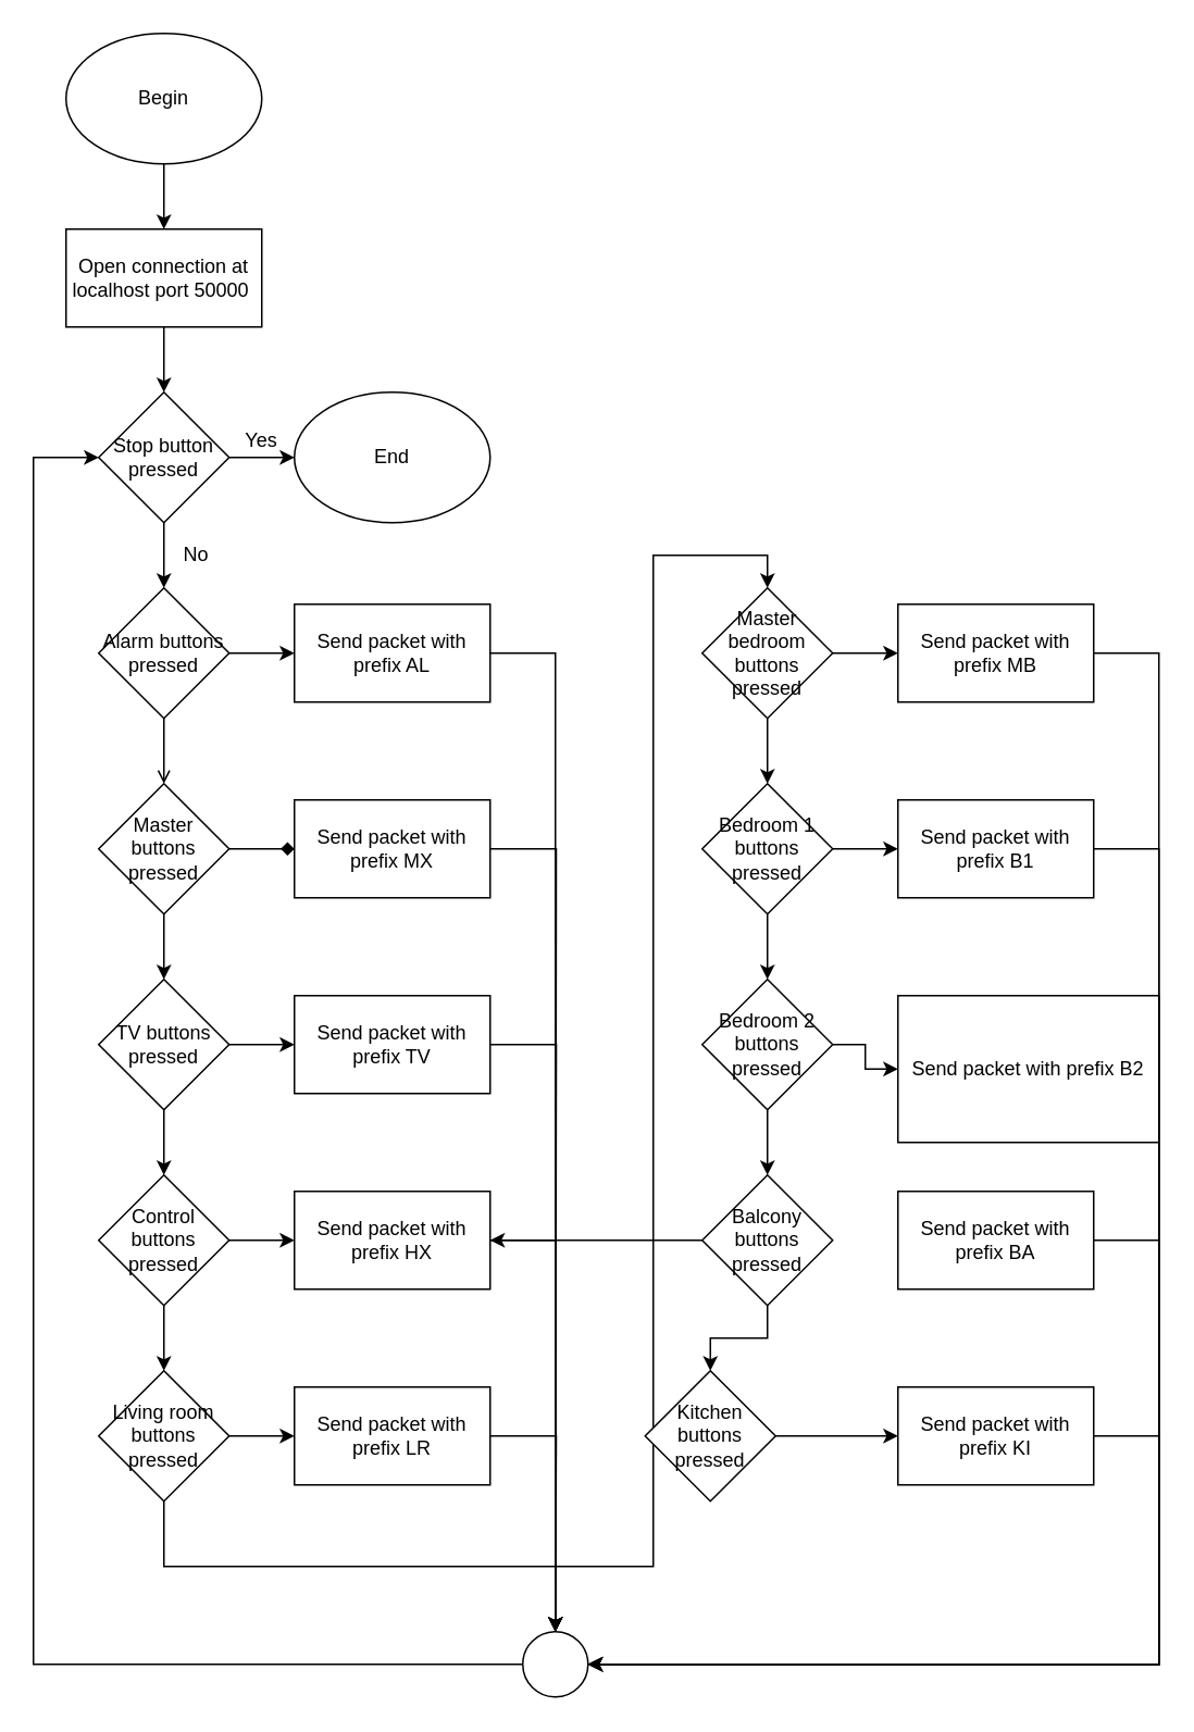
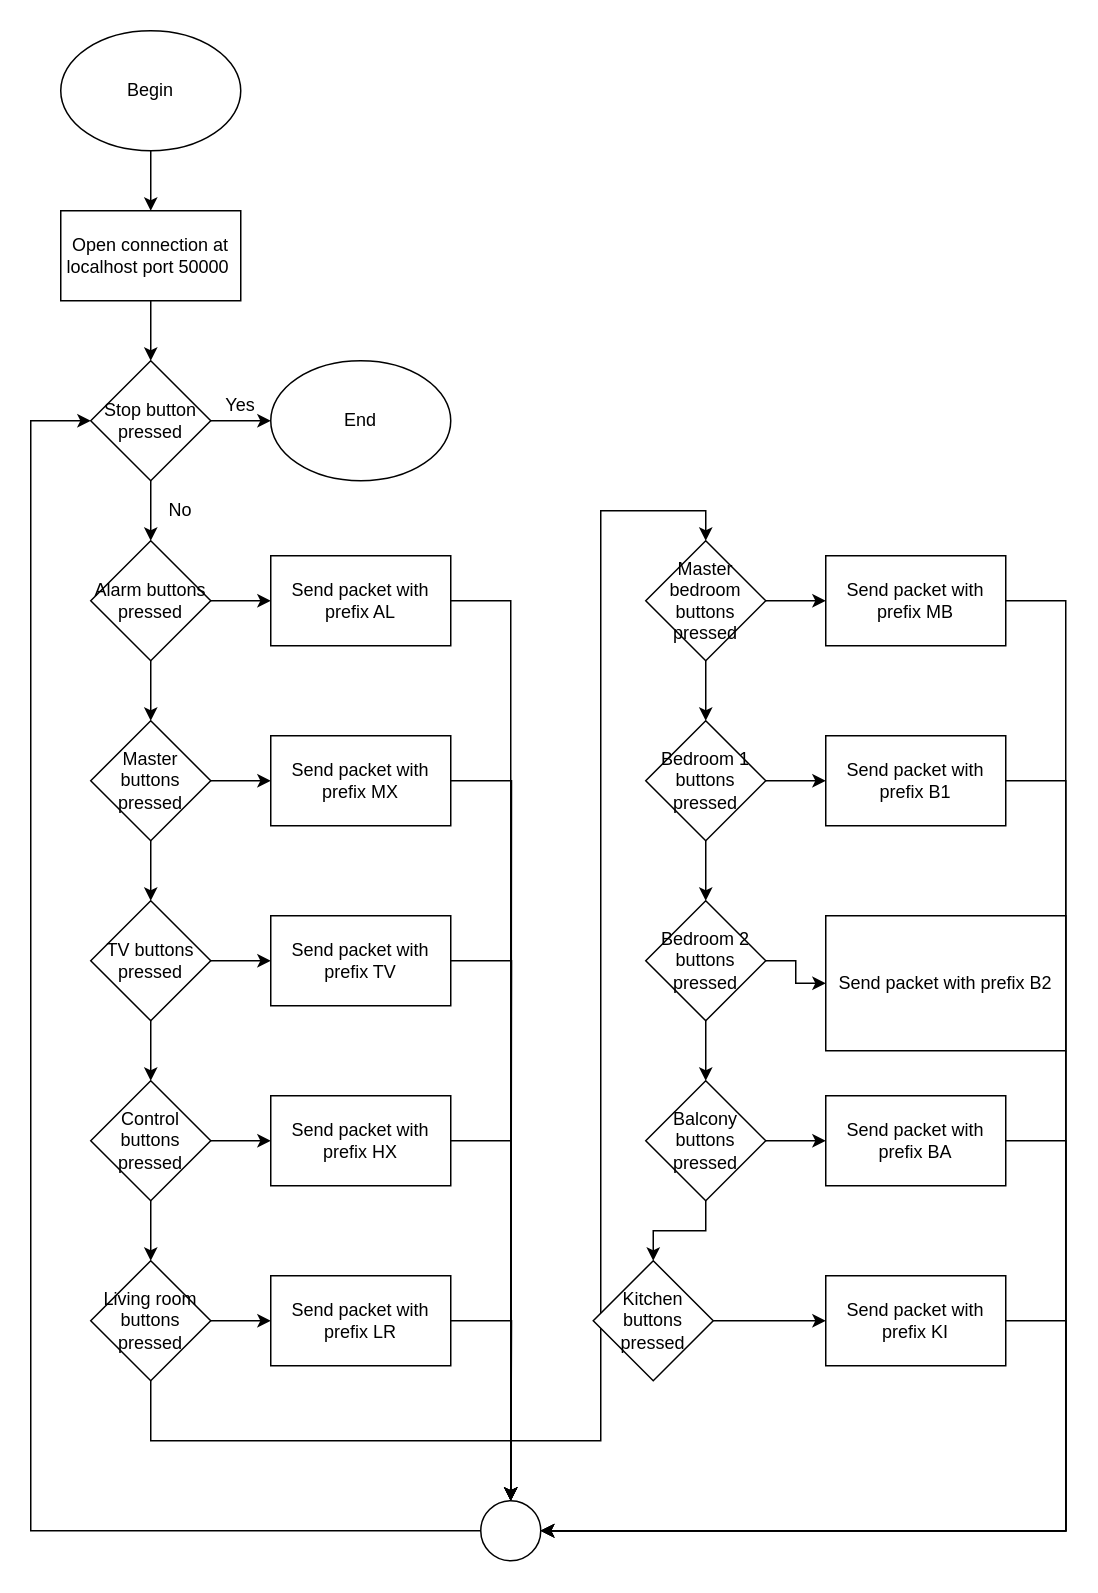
  <mxCell id="0" />
  <mxCell id="1" parent="0" />
  <mxCell id="2" value="" style="edgeStyle=orthogonalEdgeStyle;rounded=0;orthogonalLoop=1;jettySize=auto;html=1;" edge="1" parent="1" source="3" target="5"><mxGeometry relative="1" as="geometry" /></mxCell>
  <mxCell id="3" value="Begin" style="ellipse;whiteSpace=wrap;html=1;" vertex="1" parent="1"><mxGeometry x="40" y="20" width="120" height="80" as="geometry" /></mxCell>
  <mxCell id="4" value="" style="edgeStyle=orthogonalEdgeStyle;rounded=0;orthogonalLoop=1;jettySize=auto;html=1;" edge="1" parent="1" source="5" target="39"><mxGeometry relative="1" as="geometry" /></mxCell>
  <mxCell id="5" value="Open connection at localhost port 50000&amp;nbsp;" style="rounded=0;whiteSpace=wrap;html=1;" vertex="1" parent="1"><mxGeometry x="40" y="140" width="120" height="60" as="geometry" /></mxCell>
  <mxCell id="6" value="" style="edgeStyle=orthogonalEdgeStyle;rounded=0;orthogonalLoop=1;jettySize=auto;html=1;" edge="1" parent="1" source="8" target="36"><mxGeometry relative="1" as="geometry" /></mxCell>
- <mxCell id="7" value="" style="edgeStyle=orthogonalEdgeStyle;rounded=0;orthogonalLoop=1;jettySize=auto;html=1;endArrow=open;" edge="1" parent="1" source="8" target="11"><mxGeometry relative="1" as="geometry" /></mxCell>
+ <mxCell id="7" value="" style="edgeStyle=orthogonalEdgeStyle;rounded=0;orthogonalLoop=1;jettySize=auto;html=1;" edge="1" parent="1" source="8" target="11"><mxGeometry relative="1" as="geometry" /></mxCell>
  <mxCell id="8" value="Alarm buttons pressed" style="rhombus;whiteSpace=wrap;html=1;" vertex="1" parent="1"><mxGeometry x="60" y="360" width="80" height="80" as="geometry" /></mxCell>
  <mxCell id="9" value="" style="edgeStyle=orthogonalEdgeStyle;rounded=0;orthogonalLoop=1;jettySize=auto;html=1;" edge="1" parent="1" source="11" target="14"><mxGeometry relative="1" as="geometry" /></mxCell>
- <mxCell id="10" value="" style="edgeStyle=orthogonalEdgeStyle;rounded=0;orthogonalLoop=1;jettySize=auto;html=1;endArrow=diamond;" edge="1" parent="1" source="11" target="41"><mxGeometry relative="1" as="geometry" /></mxCell>
+ <mxCell id="10" value="" style="edgeStyle=orthogonalEdgeStyle;rounded=0;orthogonalLoop=1;jettySize=auto;html=1;" edge="1" parent="1" source="11" target="41"><mxGeometry relative="1" as="geometry" /></mxCell>
  <mxCell id="11" value="Master buttons pressed" style="rhombus;whiteSpace=wrap;html=1;" vertex="1" parent="1"><mxGeometry x="60" y="480" width="80" height="80" as="geometry" /></mxCell>
  <mxCell id="12" value="" style="edgeStyle=orthogonalEdgeStyle;rounded=0;orthogonalLoop=1;jettySize=auto;html=1;" edge="1" parent="1" source="14" target="17"><mxGeometry relative="1" as="geometry" /></mxCell>
  <mxCell id="13" value="" style="edgeStyle=orthogonalEdgeStyle;rounded=0;orthogonalLoop=1;jettySize=auto;html=1;" edge="1" parent="1" source="14" target="43"><mxGeometry relative="1" as="geometry" /></mxCell>
  <mxCell id="14" value="TV buttons pressed" style="rhombus;whiteSpace=wrap;html=1;" vertex="1" parent="1"><mxGeometry x="60" y="600" width="80" height="80" as="geometry" /></mxCell>
  <mxCell id="15" value="" style="edgeStyle=orthogonalEdgeStyle;rounded=0;orthogonalLoop=1;jettySize=auto;html=1;" edge="1" parent="1" source="17" target="20"><mxGeometry relative="1" as="geometry" /></mxCell>
  <mxCell id="16" value="" style="edgeStyle=orthogonalEdgeStyle;rounded=0;orthogonalLoop=1;jettySize=auto;html=1;" edge="1" parent="1" source="17" target="45"><mxGeometry relative="1" as="geometry" /></mxCell>
  <mxCell id="17" value="Control buttons pressed" style="rhombus;whiteSpace=wrap;html=1;" vertex="1" parent="1"><mxGeometry x="60" y="720" width="80" height="80" as="geometry" /></mxCell>
  <mxCell id="18" value="" style="edgeStyle=orthogonalEdgeStyle;rounded=0;orthogonalLoop=1;jettySize=auto;html=1;entryX=0.5;entryY=0;entryDx=0;entryDy=0;" edge="1" parent="1" source="20" target="23"><mxGeometry relative="1" as="geometry"><Array as="points"><mxPoint x="100" y="960" /><mxPoint x="400" y="960" /><mxPoint x="400" y="340" /><mxPoint x="470" y="340" /></Array></mxGeometry></mxCell>
  <mxCell id="19" value="" style="edgeStyle=orthogonalEdgeStyle;rounded=0;orthogonalLoop=1;jettySize=auto;html=1;" edge="1" parent="1" source="20" target="47"><mxGeometry relative="1" as="geometry" /></mxCell>
  <mxCell id="20" value="Living room buttons pressed" style="rhombus;whiteSpace=wrap;html=1;" vertex="1" parent="1"><mxGeometry x="60" y="840" width="80" height="80" as="geometry" /></mxCell>
  <mxCell id="21" value="" style="edgeStyle=orthogonalEdgeStyle;rounded=0;orthogonalLoop=1;jettySize=auto;html=1;" edge="1" parent="1" source="23" target="26"><mxGeometry relative="1" as="geometry" /></mxCell>
  <mxCell id="22" value="" style="edgeStyle=orthogonalEdgeStyle;rounded=0;orthogonalLoop=1;jettySize=auto;html=1;" edge="1" parent="1" source="23" target="49"><mxGeometry relative="1" as="geometry" /></mxCell>
  <mxCell id="23" value="Master bedroom buttons pressed" style="rhombus;whiteSpace=wrap;html=1;" vertex="1" parent="1"><mxGeometry x="430" y="360" width="80" height="80" as="geometry" /></mxCell>
  <mxCell id="24" value="" style="edgeStyle=orthogonalEdgeStyle;rounded=0;orthogonalLoop=1;jettySize=auto;html=1;" edge="1" parent="1" source="26" target="29"><mxGeometry relative="1" as="geometry" /></mxCell>
  <mxCell id="25" value="" style="edgeStyle=orthogonalEdgeStyle;rounded=0;orthogonalLoop=1;jettySize=auto;html=1;" edge="1" parent="1" source="26" target="51"><mxGeometry relative="1" as="geometry" /></mxCell>
  <mxCell id="26" value="Bedroom 1 buttons pressed" style="rhombus;whiteSpace=wrap;html=1;" vertex="1" parent="1"><mxGeometry x="430" y="480" width="80" height="80" as="geometry" /></mxCell>
  <mxCell id="27" value="" style="edgeStyle=orthogonalEdgeStyle;rounded=0;orthogonalLoop=1;jettySize=auto;html=1;" edge="1" parent="1" source="29" target="32"><mxGeometry relative="1" as="geometry" /></mxCell>
  <mxCell id="28" value="" style="edgeStyle=orthogonalEdgeStyle;rounded=0;orthogonalLoop=1;jettySize=auto;html=1;" edge="1" parent="1" source="29" target="53"><mxGeometry relative="1" as="geometry" /></mxCell>
  <mxCell id="29" value="Bedroom 2 buttons pressed" style="rhombus;whiteSpace=wrap;html=1;" vertex="1" parent="1"><mxGeometry x="430" y="600" width="80" height="80" as="geometry" /></mxCell>
  <mxCell id="30" value="" style="edgeStyle=orthogonalEdgeStyle;rounded=0;orthogonalLoop=1;jettySize=auto;html=1;" edge="1" parent="1" source="32" target="34"><mxGeometry relative="1" as="geometry" /></mxCell>
- <mxCell id="31" value="" style="edgeStyle=orthogonalEdgeStyle;rounded=0;orthogonalLoop=1;jettySize=auto;html=1;" edge="1" parent="1" source="32" target="45"><mxGeometry relative="1" as="geometry" /></mxCell>
+ <mxCell id="31" value="" style="edgeStyle=orthogonalEdgeStyle;rounded=0;orthogonalLoop=1;jettySize=auto;html=1;" edge="1" parent="1" source="32" target="55"><mxGeometry relative="1" as="geometry" /></mxCell>
  <mxCell id="32" value="Balcony buttons pressed" style="rhombus;whiteSpace=wrap;html=1;" vertex="1" parent="1"><mxGeometry x="430" y="720" width="80" height="80" as="geometry" /></mxCell>
  <mxCell id="33" value="" style="edgeStyle=orthogonalEdgeStyle;rounded=0;orthogonalLoop=1;jettySize=auto;html=1;" edge="1" parent="1" source="34" target="57"><mxGeometry relative="1" as="geometry" /></mxCell>
  <mxCell id="34" value="Kitchen buttons pressed" style="rhombus;whiteSpace=wrap;html=1;" vertex="1" parent="1"><mxGeometry x="395" y="840" width="80" height="80" as="geometry" /></mxCell>
  <mxCell id="35" style="edgeStyle=orthogonalEdgeStyle;rounded=0;orthogonalLoop=1;jettySize=auto;html=1;entryX=0.5;entryY=0;entryDx=0;entryDy=0;" edge="1" parent="1" source="36" target="59"><mxGeometry relative="1" as="geometry" /></mxCell>
  <mxCell id="36" value="Send packet with prefix AL" style="rounded=0;whiteSpace=wrap;html=1;" vertex="1" parent="1"><mxGeometry x="180" y="370" width="120" height="60" as="geometry" /></mxCell>
  <mxCell id="37" value="" style="edgeStyle=orthogonalEdgeStyle;rounded=0;orthogonalLoop=1;jettySize=auto;html=1;" edge="1" parent="1" source="39" target="8"><mxGeometry relative="1" as="geometry" /></mxCell>
  <mxCell id="38" value="" style="edgeStyle=orthogonalEdgeStyle;rounded=0;orthogonalLoop=1;jettySize=auto;html=1;" edge="1" parent="1" source="39" target="60"><mxGeometry relative="1" as="geometry" /></mxCell>
  <mxCell id="39" value="Stop button&lt;br&gt;pressed" style="rhombus;whiteSpace=wrap;html=1;" vertex="1" parent="1"><mxGeometry x="60" y="240" width="80" height="80" as="geometry" /></mxCell>
  <mxCell id="40" style="edgeStyle=orthogonalEdgeStyle;rounded=0;orthogonalLoop=1;jettySize=auto;html=1;" edge="1" parent="1" source="41"><mxGeometry relative="1" as="geometry"><mxPoint x="340" y="1000" as="targetPoint" /></mxGeometry></mxCell>
  <mxCell id="41" value="Send packet with prefix MX" style="rounded=0;whiteSpace=wrap;html=1;" vertex="1" parent="1"><mxGeometry x="180" y="490" width="120" height="60" as="geometry" /></mxCell>
  <mxCell id="42" style="edgeStyle=orthogonalEdgeStyle;rounded=0;orthogonalLoop=1;jettySize=auto;html=1;" edge="1" parent="1" source="43"><mxGeometry relative="1" as="geometry"><mxPoint x="340" y="1000" as="targetPoint" /></mxGeometry></mxCell>
  <mxCell id="43" value="&lt;span&gt;Send packet with prefix TV&lt;/span&gt;" style="rounded=0;whiteSpace=wrap;html=1;" vertex="1" parent="1"><mxGeometry x="180" y="610" width="120" height="60" as="geometry" /></mxCell>
  <mxCell id="44" style="edgeStyle=orthogonalEdgeStyle;rounded=0;orthogonalLoop=1;jettySize=auto;html=1;entryX=0.5;entryY=0;entryDx=0;entryDy=0;" edge="1" parent="1" source="45" target="59"><mxGeometry relative="1" as="geometry" /></mxCell>
  <mxCell id="45" value="&lt;span&gt;Send packet with prefix HX&lt;/span&gt;" style="rounded=0;whiteSpace=wrap;html=1;" vertex="1" parent="1"><mxGeometry x="180" y="730" width="120" height="60" as="geometry" /></mxCell>
  <mxCell id="46" style="edgeStyle=orthogonalEdgeStyle;rounded=0;orthogonalLoop=1;jettySize=auto;html=1;" edge="1" parent="1" source="47"><mxGeometry relative="1" as="geometry"><mxPoint x="340" y="1000" as="targetPoint" /></mxGeometry></mxCell>
  <mxCell id="47" value="&lt;span&gt;Send packet with prefix LR&lt;/span&gt;" style="rounded=0;whiteSpace=wrap;html=1;" vertex="1" parent="1"><mxGeometry x="180" y="850" width="120" height="60" as="geometry" /></mxCell>
  <mxCell id="48" style="edgeStyle=orthogonalEdgeStyle;rounded=0;orthogonalLoop=1;jettySize=auto;html=1;entryX=1;entryY=0.5;entryDx=0;entryDy=0;" edge="1" parent="1" source="49" target="59"><mxGeometry relative="1" as="geometry"><Array as="points"><mxPoint x="710" y="400" /><mxPoint x="710" y="1020" /></Array></mxGeometry></mxCell>
  <mxCell id="49" value="&lt;span&gt;Send packet with prefix MB&lt;/span&gt;" style="rounded=0;whiteSpace=wrap;html=1;" vertex="1" parent="1"><mxGeometry x="550" y="370" width="120" height="60" as="geometry" /></mxCell>
  <mxCell id="50" style="edgeStyle=orthogonalEdgeStyle;rounded=0;orthogonalLoop=1;jettySize=auto;html=1;entryX=1;entryY=0.5;entryDx=0;entryDy=0;" edge="1" parent="1" source="51" target="59"><mxGeometry relative="1" as="geometry"><Array as="points"><mxPoint x="710" y="520" /><mxPoint x="710" y="1020" /></Array></mxGeometry></mxCell>
  <mxCell id="51" value="&lt;span&gt;Send packet with prefix B1&lt;/span&gt;" style="rounded=0;whiteSpace=wrap;html=1;" vertex="1" parent="1"><mxGeometry x="550" y="490" width="120" height="60" as="geometry" /></mxCell>
  <mxCell id="52" style="edgeStyle=orthogonalEdgeStyle;rounded=0;orthogonalLoop=1;jettySize=auto;html=1;entryX=1;entryY=0.5;entryDx=0;entryDy=0;" edge="1" parent="1" source="53" target="59"><mxGeometry relative="1" as="geometry"><Array as="points"><mxPoint x="710" y="640" /><mxPoint x="710" y="1020" /></Array></mxGeometry></mxCell>
  <mxCell id="53" value="&lt;span&gt;Send packet with prefix B2&lt;/span&gt;" style="rounded=0;whiteSpace=wrap;html=1;" vertex="1" parent="1"><mxGeometry x="550" y="610" width="160" height="90" as="geometry" /></mxCell>
  <mxCell id="54" style="edgeStyle=orthogonalEdgeStyle;rounded=0;orthogonalLoop=1;jettySize=auto;html=1;entryX=1;entryY=0.5;entryDx=0;entryDy=0;" edge="1" parent="1" source="55" target="59"><mxGeometry relative="1" as="geometry"><Array as="points"><mxPoint x="710" y="760" /><mxPoint x="710" y="1020" /></Array></mxGeometry></mxCell>
  <mxCell id="55" value="&lt;span&gt;Send packet with prefix BA&lt;/span&gt;" style="rounded=0;whiteSpace=wrap;html=1;" vertex="1" parent="1"><mxGeometry x="550" y="730" width="120" height="60" as="geometry" /></mxCell>
  <mxCell id="56" style="edgeStyle=orthogonalEdgeStyle;rounded=0;orthogonalLoop=1;jettySize=auto;html=1;entryX=1;entryY=0.5;entryDx=0;entryDy=0;" edge="1" parent="1" source="57" target="59"><mxGeometry relative="1" as="geometry"><Array as="points"><mxPoint x="710" y="880" /><mxPoint x="710" y="1020" /></Array></mxGeometry></mxCell>
  <mxCell id="57" value="&lt;span&gt;Send packet with prefix KI&lt;/span&gt;" style="rounded=0;whiteSpace=wrap;html=1;" vertex="1" parent="1"><mxGeometry x="550" y="850" width="120" height="60" as="geometry" /></mxCell>
  <mxCell id="58" style="edgeStyle=orthogonalEdgeStyle;rounded=0;orthogonalLoop=1;jettySize=auto;html=1;entryX=0;entryY=0.5;entryDx=0;entryDy=0;" edge="1" parent="1" source="59" target="39"><mxGeometry relative="1" as="geometry"><Array as="points"><mxPoint x="20" y="1020" /><mxPoint x="20" y="280" /></Array></mxGeometry></mxCell>
  <mxCell id="59" value="" style="ellipse;whiteSpace=wrap;html=1;aspect=fixed;" vertex="1" parent="1"><mxGeometry x="320" y="1000" width="40" height="40" as="geometry" /></mxCell>
  <mxCell id="60" value="End" style="ellipse;whiteSpace=wrap;html=1;" vertex="1" parent="1"><mxGeometry x="180" y="240" width="120" height="80" as="geometry" /></mxCell>
  <mxCell id="61" value="Yes" style="text;html=1;strokeColor=none;fillColor=none;align=center;verticalAlign=middle;whiteSpace=wrap;rounded=0;" vertex="1" parent="1"><mxGeometry x="140" y="260" width="40" height="20" as="geometry" /></mxCell>
  <mxCell id="62" value="No" style="text;html=1;strokeColor=none;fillColor=none;align=center;verticalAlign=middle;whiteSpace=wrap;rounded=0;" vertex="1" parent="1"><mxGeometry x="100" y="330" width="40" height="20" as="geometry" /></mxCell>
